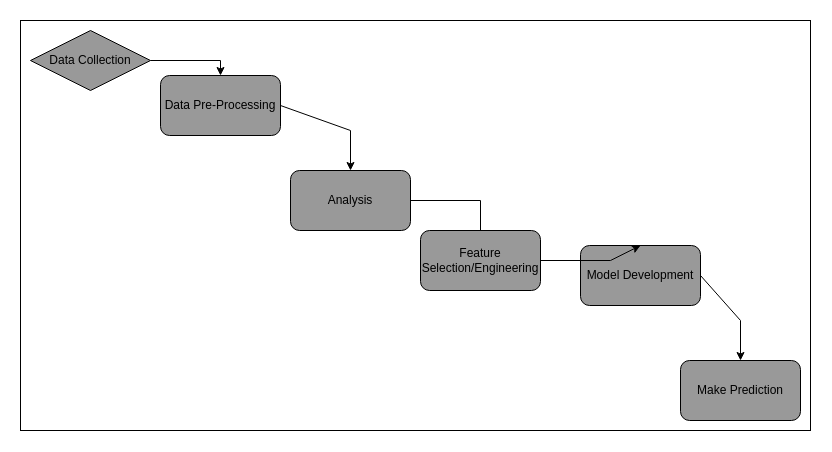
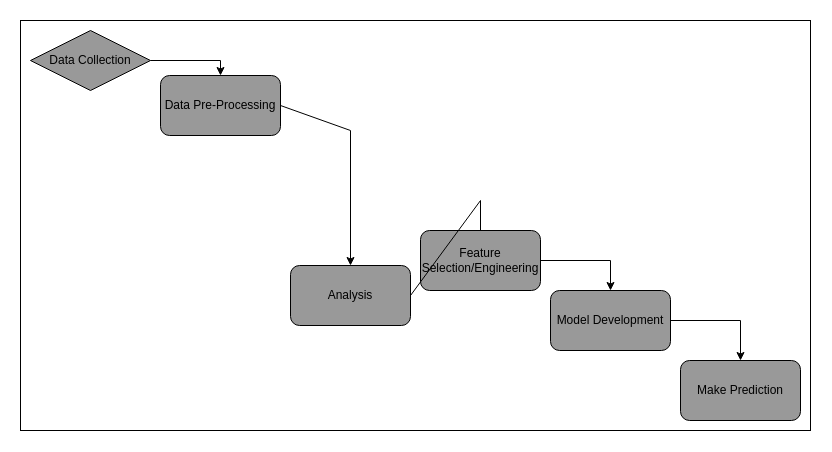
  <mxCell id="0" />
  <mxCell id="1" parent="0" />
  <mxCell id="2" value="" style="rounded=0;whiteSpace=wrap;html=1;fillColor=#FFFFFF;" vertex="1" parent="1"><mxGeometry x="20" y="20" width="790" height="410" as="geometry" /></mxCell>
  <mxCell id="3" value="Data Collection" style="rhombus;whiteSpace=wrap;html=1;fillColor=#999999;" vertex="1" parent="1"><mxGeometry x="30" y="30" width="120" height="60" as="geometry" /></mxCell>
  <mxCell id="4" value="Data Pre-Processing" style="rounded=1;whiteSpace=wrap;html=1;fillColor=#999999;" vertex="1" parent="1"><mxGeometry x="160" y="75" width="120" height="60" as="geometry" /></mxCell>
- <mxCell id="5" value="Analysis" style="rounded=1;whiteSpace=wrap;html=1;fillColor=#999999;" vertex="1" parent="1"><mxGeometry x="290" y="170" width="120" height="60" as="geometry" /></mxCell>
+ <mxCell id="5" value="Analysis" style="rounded=1;whiteSpace=wrap;html=1;fillColor=#999999;" vertex="1" parent="1"><mxGeometry x="290" y="265" width="120" height="60" as="geometry" /></mxCell>
  <mxCell id="6" value="Feature Selection/Engineering" style="rounded=1;whiteSpace=wrap;html=1;fillColor=#999999;" vertex="1" parent="1"><mxGeometry x="420" y="230" width="120" height="60" as="geometry" /></mxCell>
- <mxCell id="7" value="Model Development" style="rounded=1;whiteSpace=wrap;html=1;fillColor=#999999;" vertex="1" parent="1"><mxGeometry x="580" y="245" width="120" height="60" as="geometry" /></mxCell>
+ <mxCell id="7" value="Model Development" style="rounded=1;whiteSpace=wrap;html=1;fillColor=#999999;" vertex="1" parent="1"><mxGeometry x="550" y="290" width="120" height="60" as="geometry" /></mxCell>
  <mxCell id="8" value="Make Prediction" style="rounded=1;whiteSpace=wrap;html=1;fillColor=#999999;" vertex="1" parent="1"><mxGeometry x="680" y="360" width="120" height="60" as="geometry" /></mxCell>
  <mxCell id="9" value="" style="endArrow=classic;html=1;rounded=0;exitX=1;exitY=0.5;exitDx=0;exitDy=0;entryX=0.5;entryY=0;entryDx=0;entryDy=0;strokeColor=#000000;" edge="1" parent="1" source="3" target="4"><mxGeometry width="50" height="50" relative="1" as="geometry"><mxPoint x="460" y="300" as="sourcePoint" /><mxPoint x="510" y="250" as="targetPoint" /><Array as="points"><mxPoint x="220" y="60" /></Array></mxGeometry></mxCell>
  <mxCell id="10" value="" style="endArrow=classic;html=1;rounded=0;exitX=1;exitY=0.5;exitDx=0;exitDy=0;entryX=0.5;entryY=0;entryDx=0;entryDy=0;strokeColor=#000000;" edge="1" parent="1" source="4" target="5"><mxGeometry width="50" height="50" relative="1" as="geometry"><mxPoint x="460" y="300" as="sourcePoint" /><mxPoint x="510" y="250" as="targetPoint" /><Array as="points"><mxPoint x="350" y="130" /></Array></mxGeometry></mxCell>
  <mxCell id="11" value="" style="endArrow=none;html=1;rounded=0;exitX=1;exitY=0.5;exitDx=0;exitDy=0;entryX=0.5;entryY=0;entryDx=0;entryDy=0;strokeColor=#000000;" edge="1" parent="1" source="5" target="6"><mxGeometry width="50" height="50" relative="1" as="geometry"><mxPoint x="460" y="300" as="sourcePoint" /><mxPoint x="510" y="250" as="targetPoint" /><Array as="points"><mxPoint x="480" y="200" /></Array></mxGeometry></mxCell>
  <mxCell id="12" value="" style="endArrow=classic;html=1;rounded=0;exitX=1;exitY=0.5;exitDx=0;exitDy=0;entryX=0.5;entryY=0;entryDx=0;entryDy=0;strokeColor=#000000;" edge="1" parent="1" source="6" target="7"><mxGeometry width="50" height="50" relative="1" as="geometry"><mxPoint x="460" y="300" as="sourcePoint" /><mxPoint x="510" y="250" as="targetPoint" /><Array as="points"><mxPoint x="610" y="260" /></Array></mxGeometry></mxCell>
  <mxCell id="13" value="" style="endArrow=classic;html=1;rounded=0;exitX=1;exitY=0.5;exitDx=0;exitDy=0;entryX=0.5;entryY=0;entryDx=0;entryDy=0;strokeColor=#000000;" edge="1" parent="1" source="7" target="8"><mxGeometry width="50" height="50" relative="1" as="geometry"><mxPoint x="460" y="300" as="sourcePoint" /><mxPoint x="510" y="250" as="targetPoint" /><Array as="points"><mxPoint x="740" y="320" /></Array></mxGeometry></mxCell>
